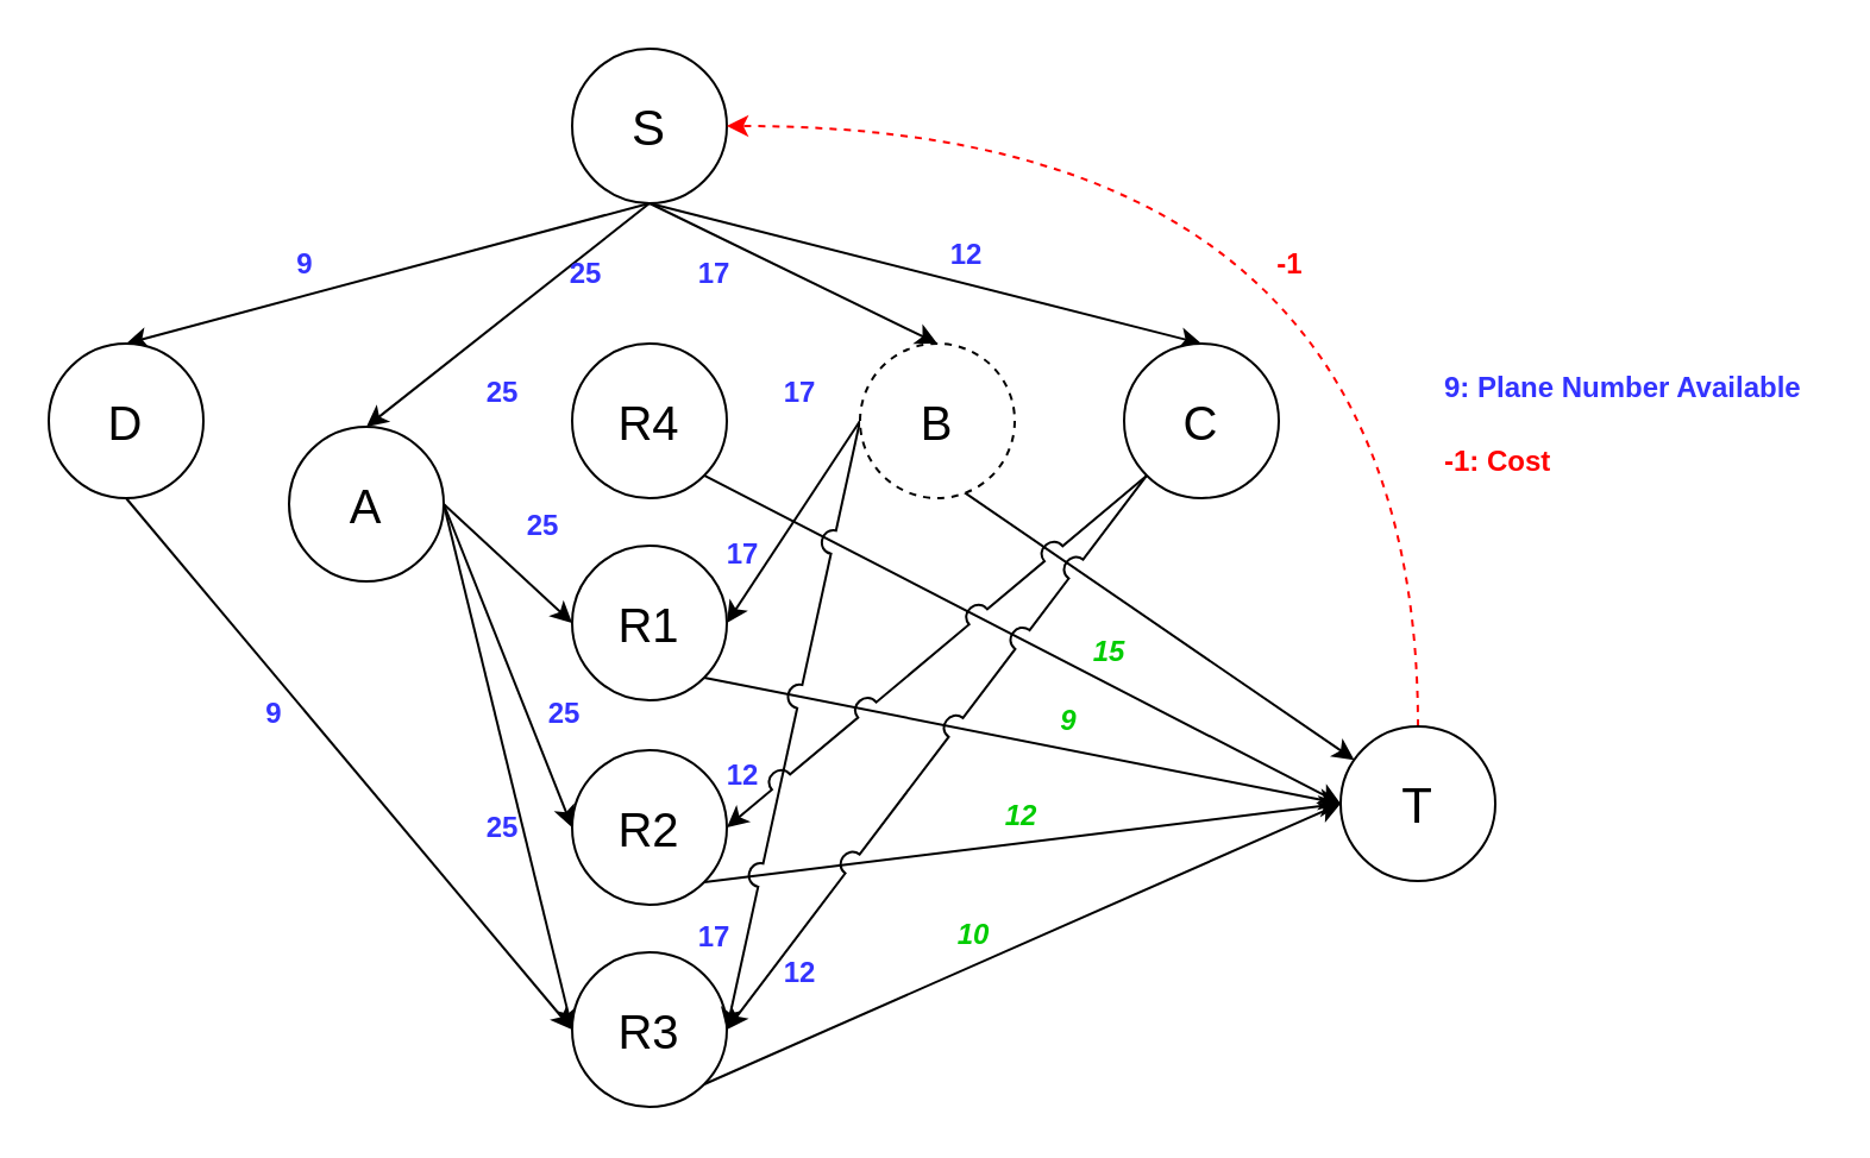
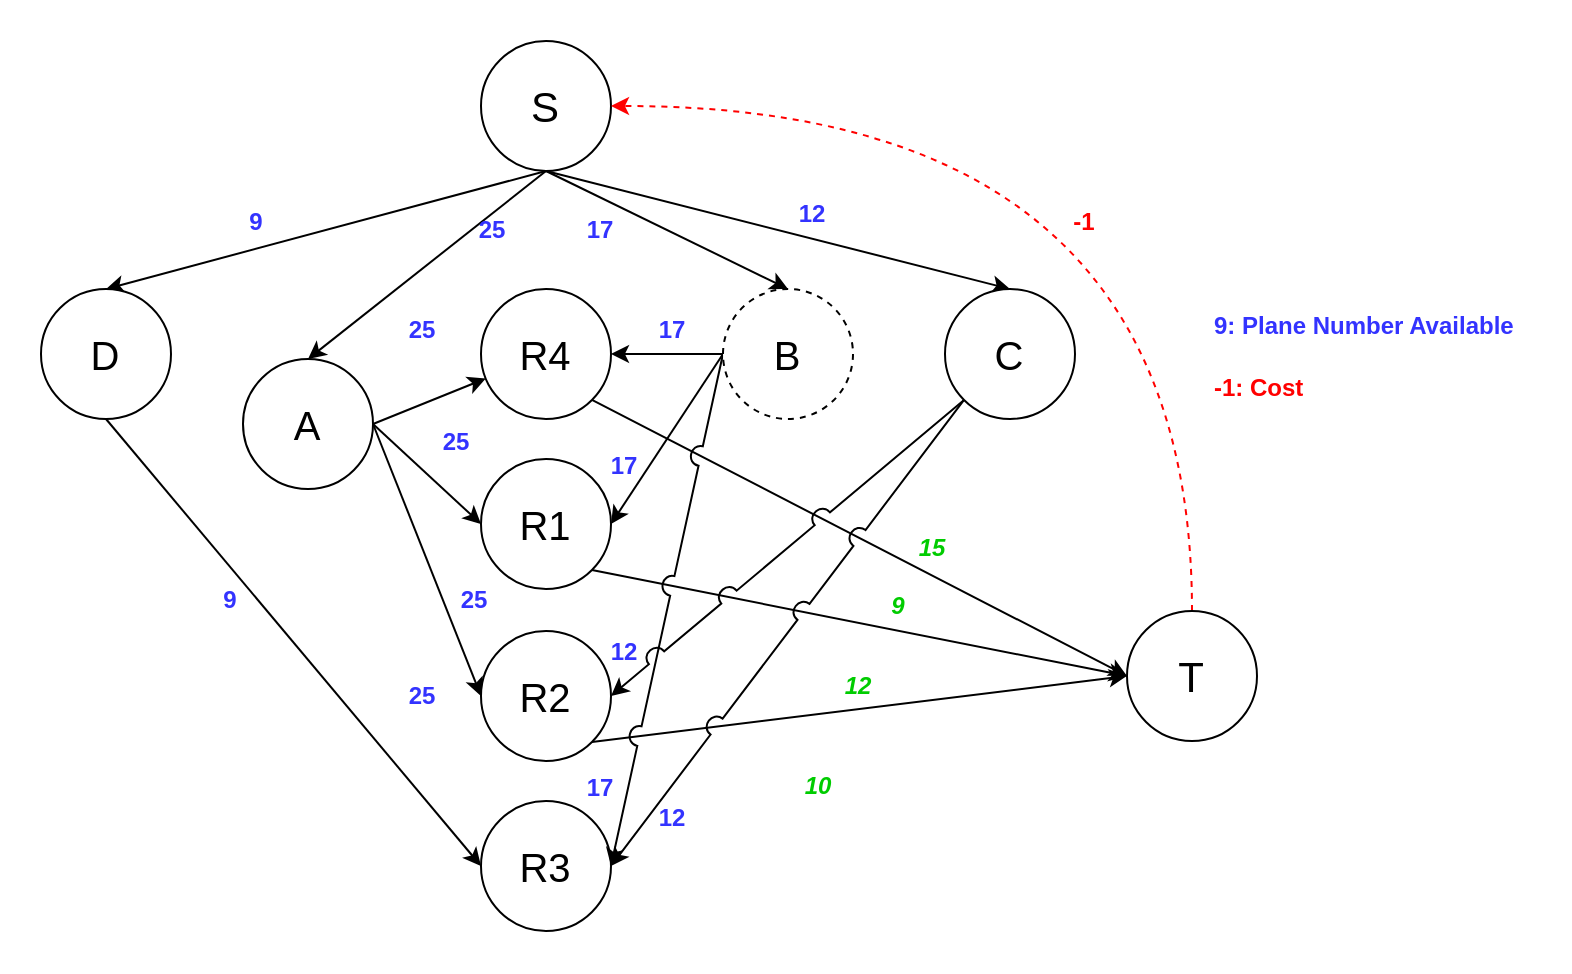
  <mxCell id="0" />
  <mxCell id="1" parent="0" />
  <mxCell id="2" value="15" style="text;html=1;strokeColor=none;fillColor=none;align=center;verticalAlign=middle;whiteSpace=wrap;rounded=0;fontColor=#00CC00;fontStyle=3" parent="1" vertex="1"><mxGeometry x="456" y="259" width="20" height="30" as="geometry" /></mxCell>
  <mxCell id="3" value="&lt;div style=&quot;text-align: center;&quot;&gt;&lt;span style=&quot;background-color: initial;&quot;&gt;&lt;font color=&quot;#3333ff&quot;&gt;&lt;b&gt;9: Plane&amp;nbsp;&lt;/b&gt;&lt;/font&gt;&lt;/span&gt;&lt;b style=&quot;color: rgb(51, 51, 255); background-color: initial;&quot;&gt;Number Available&lt;/b&gt;&lt;/div&gt;" style="text;whiteSpace=wrap;html=1;" parent="1" vertex="1"><mxGeometry x="605" y="149" width="159" height="25" as="geometry" /></mxCell>
  <mxCell id="4" style="rounded=0;orthogonalLoop=1;jettySize=auto;html=1;entryX=0.5;entryY=0;entryDx=0;entryDy=0;exitX=0.5;exitY=1;exitDx=0;exitDy=0;" edge="1" parent="1" source="8" target="30"><mxGeometry relative="1" as="geometry"><mxPoint x="281" y="94" as="sourcePoint" /></mxGeometry></mxCell>
  <mxCell id="5" style="rounded=0;orthogonalLoop=1;jettySize=auto;html=1;exitX=0.5;exitY=1;exitDx=0;exitDy=0;entryX=0.5;entryY=0;entryDx=0;entryDy=0;" edge="1" parent="1" source="8" target="27"><mxGeometry relative="1" as="geometry" /></mxCell>
  <mxCell id="6" style="rounded=0;orthogonalLoop=1;jettySize=auto;html=1;exitX=0.5;exitY=1;exitDx=0;exitDy=0;entryX=0.5;entryY=0;entryDx=0;entryDy=0;" edge="1" parent="1" source="8" target="32"><mxGeometry relative="1" as="geometry" /></mxCell>
  <mxCell id="7" style="rounded=0;orthogonalLoop=1;jettySize=auto;html=1;exitX=0.5;exitY=1;exitDx=0;exitDy=0;entryX=0.5;entryY=0;entryDx=0;entryDy=0;" edge="1" parent="1" source="8" target="13"><mxGeometry relative="1" as="geometry" /></mxCell>
  <mxCell id="8" value="&lt;font style=&quot;font-size: 21px;&quot;&gt;S&lt;/font&gt;" style="ellipse;whiteSpace=wrap;html=1;aspect=fixed;" vertex="1" parent="1"><mxGeometry x="240" y="20" width="65" height="65" as="geometry" /></mxCell>
  <mxCell id="9" style="rounded=0;orthogonalLoop=1;jettySize=auto;html=1;exitX=1;exitY=0.5;exitDx=0;exitDy=0;entryX=0;entryY=0.5;entryDx=0;entryDy=0;" edge="1" parent="1" source="13" target="21"><mxGeometry relative="1" as="geometry" /></mxCell>
- <mxCell id="10" style="rounded=0;orthogonalLoop=1;jettySize=auto;html=1;exitX=1;exitY=0.5;exitDx=0;exitDy=0;entryX=0;entryY=0.5;entryDx=0;entryDy=0;" edge="1" parent="1" source="13" target="19"><mxGeometry relative="1" as="geometry" /></mxCell>
  <mxCell id="11" style="rounded=0;orthogonalLoop=1;jettySize=auto;html=1;exitX=1;exitY=0.5;exitDx=0;exitDy=0;entryX=0;entryY=0.5;entryDx=0;entryDy=0;" edge="1" parent="1" source="13" target="23"><mxGeometry relative="1" as="geometry" /></mxCell>
+ <mxCell id="12" style="rounded=0;orthogonalLoop=1;jettySize=auto;html=1;exitX=1;exitY=0.5;exitDx=0;exitDy=0;" edge="1" parent="1" source="13" target="17"><mxGeometry relative="1" as="geometry" /></mxCell>
  <mxCell id="13" value="&lt;font style=&quot;font-size: 20px;&quot;&gt;A&lt;/font&gt;" style="ellipse;whiteSpace=wrap;html=1;aspect=fixed;" vertex="1" parent="1"><mxGeometry x="121" y="179" width="65" height="65" as="geometry" /></mxCell>
  <mxCell id="14" style="edgeStyle=orthogonalEdgeStyle;rounded=0;orthogonalLoop=1;jettySize=auto;html=1;exitX=0.5;exitY=0;exitDx=0;exitDy=0;entryX=1;entryY=0.5;entryDx=0;entryDy=0;curved=1;dashed=1;strokeColor=#FF0000;" edge="1" parent="1" source="15" target="8"><mxGeometry relative="1" as="geometry" /></mxCell>
  <mxCell id="15" value="&lt;font style=&quot;font-size: 21px;&quot;&gt;T&lt;/font&gt;" style="ellipse;whiteSpace=wrap;html=1;aspect=fixed;" vertex="1" parent="1"><mxGeometry x="563" y="305" width="65" height="65" as="geometry" /></mxCell>
  <mxCell id="16" style="rounded=0;orthogonalLoop=1;jettySize=auto;html=1;exitX=1;exitY=1;exitDx=0;exitDy=0;entryX=0;entryY=0.5;entryDx=0;entryDy=0;jumpStyle=arc;" edge="1" parent="1" source="17" target="15"><mxGeometry relative="1" as="geometry" /></mxCell>
  <mxCell id="17" value="&lt;font style=&quot;font-size: 20px;&quot;&gt;R4&lt;/font&gt;" style="ellipse;whiteSpace=wrap;html=1;aspect=fixed;" vertex="1" parent="1"><mxGeometry x="240" y="144" width="65" height="65" as="geometry" /></mxCell>
- <mxCell id="18" style="rounded=0;orthogonalLoop=1;jettySize=auto;html=1;exitX=1;exitY=1;exitDx=0;exitDy=0;entryX=0;entryY=0.5;entryDx=0;entryDy=0;" edge="1" parent="1" source="19" target="15"><mxGeometry relative="1" as="geometry"><mxPoint x="460.435" y="417.515" as="targetPoint" /></mxGeometry></mxCell>
  <mxCell id="19" value="&lt;font style=&quot;font-size: 20px;&quot;&gt;R3&lt;/font&gt;" style="ellipse;whiteSpace=wrap;html=1;aspect=fixed;" vertex="1" parent="1"><mxGeometry x="240" y="400" width="65" height="65" as="geometry" /></mxCell>
  <mxCell id="20" style="rounded=0;orthogonalLoop=1;jettySize=auto;html=1;exitX=1;exitY=1;exitDx=0;exitDy=0;entryX=0;entryY=0.5;entryDx=0;entryDy=0;jumpStyle=arc;" edge="1" parent="1" source="21" target="15"><mxGeometry relative="1" as="geometry" /></mxCell>
  <mxCell id="21" value="&lt;font style=&quot;font-size: 20px;&quot;&gt;R2&lt;/font&gt;" style="ellipse;whiteSpace=wrap;html=1;aspect=fixed;" vertex="1" parent="1"><mxGeometry x="240" y="315" width="65" height="65" as="geometry" /></mxCell>
  <mxCell id="22" style="rounded=0;orthogonalLoop=1;jettySize=auto;html=1;exitX=1;exitY=1;exitDx=0;exitDy=0;entryX=0;entryY=0.5;entryDx=0;entryDy=0;jumpStyle=arc;" edge="1" parent="1" source="23" target="15"><mxGeometry relative="1" as="geometry"><mxPoint x="562.342" y="334.808" as="targetPoint" /></mxGeometry></mxCell>
  <mxCell id="23" value="&lt;font style=&quot;font-size: 20px;&quot;&gt;R1&lt;/font&gt;" style="ellipse;whiteSpace=wrap;html=1;aspect=fixed;" vertex="1" parent="1"><mxGeometry x="240" y="229" width="65" height="65" as="geometry" /></mxCell>
- <mxCell id="24" style="rounded=0;orthogonalLoop=1;jettySize=auto;html=1;exitX=0;exitY=0.5;exitDx=0;exitDy=0;" edge="1" parent="1" source="27" target="15"><mxGeometry relative="1" as="geometry" /></mxCell>
+ <mxCell id="24" style="rounded=0;orthogonalLoop=1;jettySize=auto;html=1;exitX=0;exitY=0.5;exitDx=0;exitDy=0;" edge="1" parent="1" source="27" target="17"><mxGeometry relative="1" as="geometry" /></mxCell>
  <mxCell id="25" style="rounded=0;orthogonalLoop=1;jettySize=auto;html=1;exitX=0;exitY=0.5;exitDx=0;exitDy=0;entryX=1;entryY=0.5;entryDx=0;entryDy=0;" edge="1" parent="1" source="27" target="23"><mxGeometry relative="1" as="geometry" /></mxCell>
  <mxCell id="26" style="rounded=0;orthogonalLoop=1;jettySize=auto;html=1;exitX=0;exitY=0.5;exitDx=0;exitDy=0;entryX=1;entryY=0.5;entryDx=0;entryDy=0;jumpStyle=arc;jumpSize=10;" edge="1" parent="1" source="27" target="19"><mxGeometry relative="1" as="geometry" /></mxCell>
  <mxCell id="27" value="&lt;font style=&quot;font-size: 20px;&quot;&gt;B&lt;/font&gt;" style="ellipse;whiteSpace=wrap;html=1;aspect=fixed;dashed=1;" vertex="1" parent="1"><mxGeometry x="361" y="144" width="65" height="65" as="geometry" /></mxCell>
  <mxCell id="28" style="rounded=0;orthogonalLoop=1;jettySize=auto;html=1;exitX=0;exitY=1;exitDx=0;exitDy=0;entryX=1;entryY=0.5;entryDx=0;entryDy=0;jumpStyle=arc;jumpSize=10;" edge="1" parent="1" source="30" target="21"><mxGeometry relative="1" as="geometry" /></mxCell>
  <mxCell id="29" style="rounded=0;orthogonalLoop=1;jettySize=auto;html=1;exitX=0;exitY=1;exitDx=0;exitDy=0;entryX=1;entryY=0.5;entryDx=0;entryDy=0;jumpStyle=arc;jumpSize=10;" edge="1" parent="1" source="30" target="19"><mxGeometry relative="1" as="geometry" /></mxCell>
  <mxCell id="30" value="&lt;font style=&quot;font-size: 20px;&quot;&gt;C&lt;/font&gt;" style="ellipse;whiteSpace=wrap;html=1;aspect=fixed;" vertex="1" parent="1"><mxGeometry x="472" y="144" width="65" height="65" as="geometry" /></mxCell>
  <mxCell id="31" style="rounded=0;orthogonalLoop=1;jettySize=auto;html=1;exitX=0.5;exitY=1;exitDx=0;exitDy=0;entryX=0;entryY=0.5;entryDx=0;entryDy=0;" edge="1" parent="1" source="32" target="19"><mxGeometry relative="1" as="geometry" /></mxCell>
  <mxCell id="32" value="&lt;font style=&quot;font-size: 20px;&quot;&gt;D&lt;/font&gt;" style="ellipse;whiteSpace=wrap;html=1;aspect=fixed;" vertex="1" parent="1"><mxGeometry x="20" y="144" width="65" height="65" as="geometry" /></mxCell>
  <mxCell id="33" value="12" style="text;html=1;strokeColor=none;fillColor=none;align=center;verticalAlign=middle;whiteSpace=wrap;rounded=0;fontColor=#3333FF;fontStyle=1" vertex="1" parent="1"><mxGeometry x="396" y="92" width="20" height="30" as="geometry" /></mxCell>
  <mxCell id="34" value="17" style="text;html=1;strokeColor=none;fillColor=none;align=center;verticalAlign=middle;whiteSpace=wrap;rounded=0;fontColor=#3333FF;fontStyle=1" vertex="1" parent="1"><mxGeometry x="290" y="100" width="20" height="30" as="geometry" /></mxCell>
  <mxCell id="35" value="25" style="text;html=1;strokeColor=none;fillColor=none;align=center;verticalAlign=middle;whiteSpace=wrap;rounded=0;fontColor=#3333FF;fontStyle=1" vertex="1" parent="1"><mxGeometry x="236" y="100" width="20" height="30" as="geometry" /></mxCell>
  <mxCell id="36" value="9" style="text;html=1;strokeColor=none;fillColor=none;align=center;verticalAlign=middle;whiteSpace=wrap;rounded=0;fontColor=#3333FF;fontStyle=1" vertex="1" parent="1"><mxGeometry x="118" y="96" width="20" height="30" as="geometry" /></mxCell>
  <mxCell id="37" value="9" style="text;html=1;strokeColor=none;fillColor=none;align=center;verticalAlign=middle;whiteSpace=wrap;rounded=0;fontColor=#3333FF;fontStyle=1" vertex="1" parent="1"><mxGeometry x="105" y="285" width="20" height="30" as="geometry" /></mxCell>
  <mxCell id="38" value="25" style="text;html=1;strokeColor=none;fillColor=none;align=center;verticalAlign=middle;whiteSpace=wrap;rounded=0;fontColor=#3333FF;fontStyle=1" vertex="1" parent="1"><mxGeometry x="201" y="150" width="20" height="30" as="geometry" /></mxCell>
  <mxCell id="39" value="25" style="text;html=1;strokeColor=none;fillColor=none;align=center;verticalAlign=middle;whiteSpace=wrap;rounded=0;fontColor=#3333FF;fontStyle=1" vertex="1" parent="1"><mxGeometry x="218" y="206" width="20" height="30" as="geometry" /></mxCell>
  <mxCell id="40" value="25" style="text;html=1;strokeColor=none;fillColor=none;align=center;verticalAlign=middle;whiteSpace=wrap;rounded=0;fontColor=#3333FF;fontStyle=1" vertex="1" parent="1"><mxGeometry x="227" y="285" width="20" height="30" as="geometry" /></mxCell>
  <mxCell id="41" value="25" style="text;html=1;strokeColor=none;fillColor=none;align=center;verticalAlign=middle;whiteSpace=wrap;rounded=0;fontColor=#3333FF;fontStyle=1" vertex="1" parent="1"><mxGeometry x="201" y="332.5" width="20" height="30" as="geometry" /></mxCell>
  <mxCell id="42" value="17" style="text;html=1;strokeColor=none;fillColor=none;align=center;verticalAlign=middle;whiteSpace=wrap;rounded=0;fontColor=#3333FF;fontStyle=1" vertex="1" parent="1"><mxGeometry x="326" y="150" width="20" height="30" as="geometry" /></mxCell>
  <mxCell id="43" value="17" style="text;html=1;strokeColor=none;fillColor=none;align=center;verticalAlign=middle;whiteSpace=wrap;rounded=0;fontColor=#3333FF;fontStyle=1" vertex="1" parent="1"><mxGeometry x="302" y="218" width="20" height="30" as="geometry" /></mxCell>
  <mxCell id="44" value="17" style="text;html=1;strokeColor=none;fillColor=none;align=center;verticalAlign=middle;whiteSpace=wrap;rounded=0;fontColor=#3333FF;fontStyle=1" vertex="1" parent="1"><mxGeometry x="290" y="379" width="20" height="30" as="geometry" /></mxCell>
  <mxCell id="45" value="12" style="text;html=1;strokeColor=none;fillColor=none;align=center;verticalAlign=middle;whiteSpace=wrap;rounded=0;fontColor=#3333FF;fontStyle=1" vertex="1" parent="1"><mxGeometry x="302" y="311" width="20" height="30" as="geometry" /></mxCell>
  <mxCell id="46" value="12" style="text;html=1;strokeColor=none;fillColor=none;align=center;verticalAlign=middle;whiteSpace=wrap;rounded=0;fontColor=#3333FF;fontStyle=1" vertex="1" parent="1"><mxGeometry x="326" y="394" width="20" height="30" as="geometry" /></mxCell>
  <mxCell id="47" value="9" style="text;html=1;strokeColor=none;fillColor=none;align=center;verticalAlign=middle;whiteSpace=wrap;rounded=0;fontColor=#00CC00;fontStyle=3" vertex="1" parent="1"><mxGeometry x="439" y="288" width="20" height="30" as="geometry" /></mxCell>
  <mxCell id="48" value="12" style="text;html=1;strokeColor=none;fillColor=none;align=center;verticalAlign=middle;whiteSpace=wrap;rounded=0;fontColor=#00CC00;fontStyle=3" vertex="1" parent="1"><mxGeometry x="419" y="328" width="20" height="30" as="geometry" /></mxCell>
  <mxCell id="49" value="10" style="text;html=1;strokeColor=none;fillColor=none;align=center;verticalAlign=middle;whiteSpace=wrap;rounded=0;fontColor=#00CC00;fontStyle=3" vertex="1" parent="1"><mxGeometry x="399" y="378" width="20" height="30" as="geometry" /></mxCell>
  <mxCell id="50" value="-1" style="text;html=1;strokeColor=none;fillColor=none;align=center;verticalAlign=middle;whiteSpace=wrap;rounded=0;fontColor=#FF0000;fontStyle=1" vertex="1" parent="1"><mxGeometry x="532" y="96" width="20" height="30" as="geometry" /></mxCell>
  <mxCell id="51" value="&lt;div style=&quot;text-align: center;&quot;&gt;&lt;span style=&quot;background-color: initial;&quot;&gt;&lt;b style=&quot;&quot;&gt;&lt;font color=&quot;#ff0000&quot;&gt;-1: Cost&lt;/font&gt;&lt;/b&gt;&lt;/span&gt;&lt;/div&gt;" style="text;whiteSpace=wrap;html=1;" vertex="1" parent="1"><mxGeometry x="605" y="180" width="159" height="25" as="geometry" /></mxCell>
